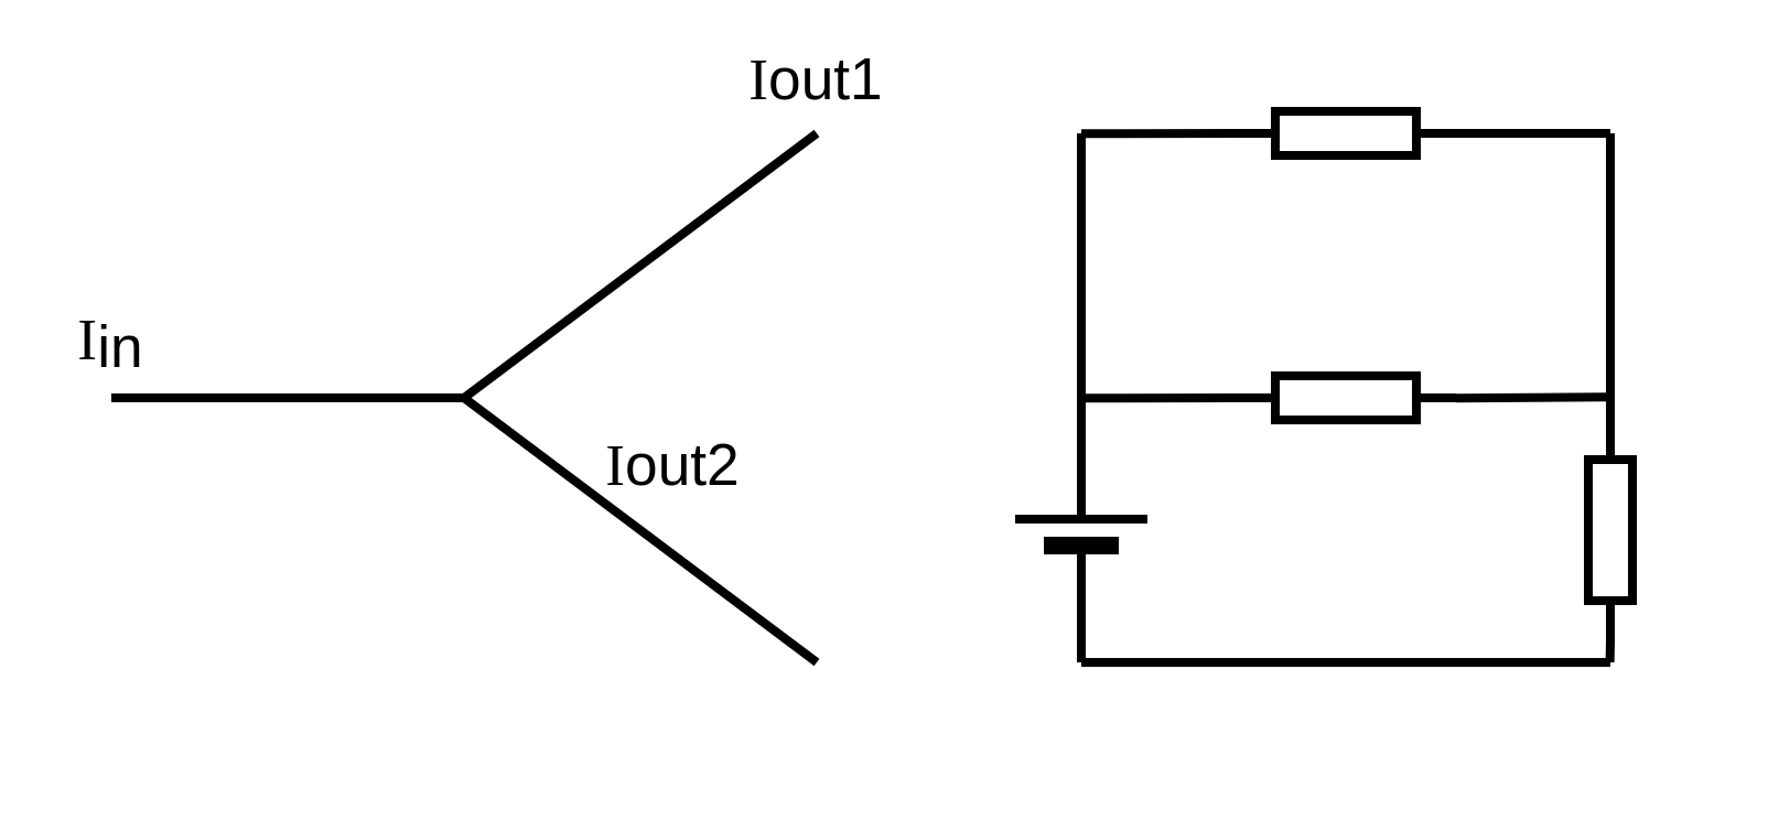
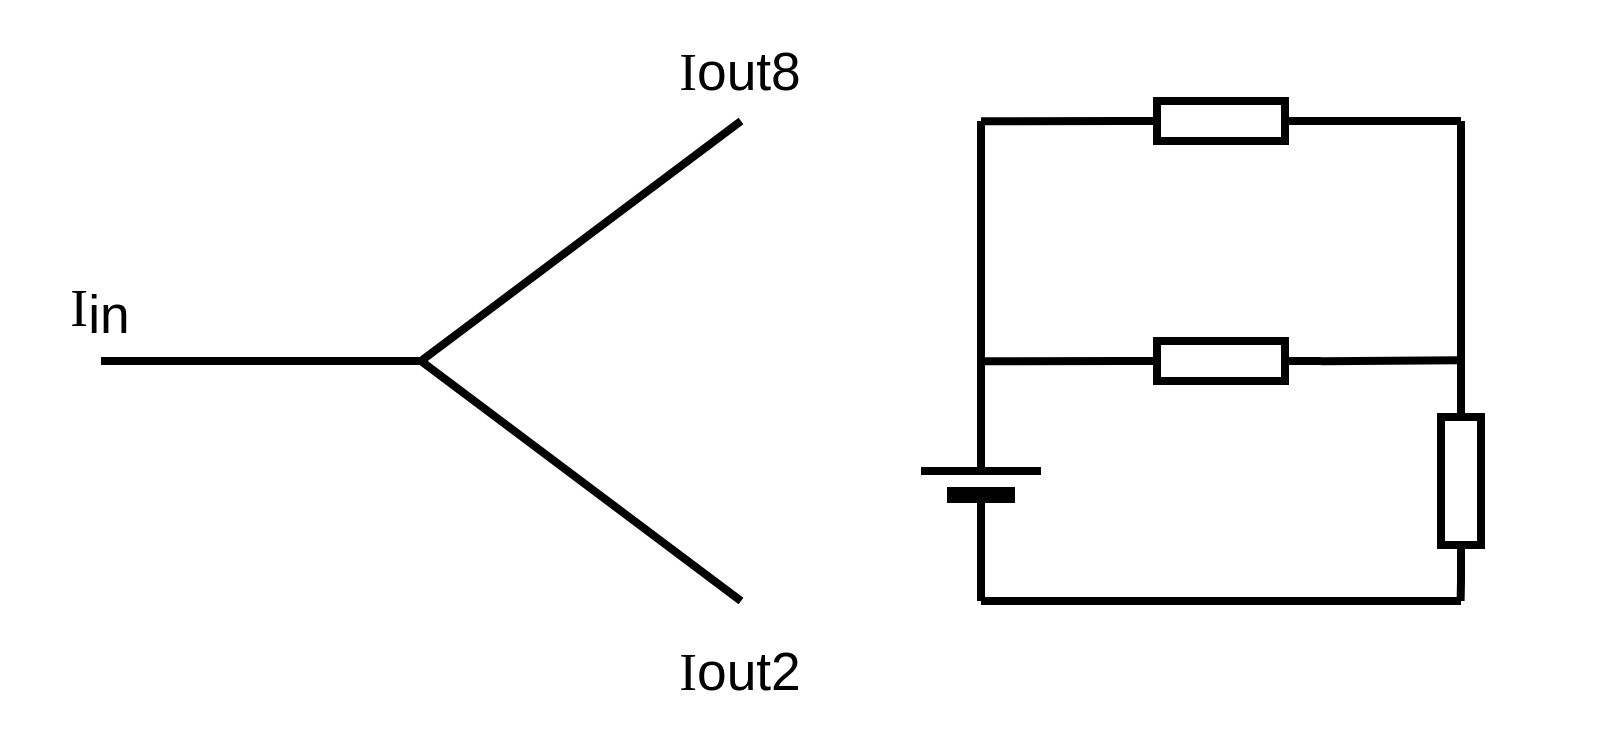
  <mxCell id="0" />
  <mxCell id="1" parent="0" />
  <mxCell id="2" value="" style="endArrow=none;html=1;rounded=0;strokeWidth=4;" edge="1" parent="1"><mxGeometry width="50" height="50" relative="1" as="geometry"><mxPoint x="210" y="180" as="sourcePoint" /><mxPoint x="50" y="180" as="targetPoint" /></mxGeometry></mxCell>
  <mxCell id="3" value="" style="endArrow=none;html=1;rounded=0;strokeWidth=4;" edge="1" parent="1"><mxGeometry width="50" height="50" relative="1" as="geometry"><mxPoint x="370" y="300" as="sourcePoint" /><mxPoint x="210" y="180" as="targetPoint" /></mxGeometry></mxCell>
  <mxCell id="4" value="" style="endArrow=none;html=1;rounded=0;strokeWidth=4;" edge="1" parent="1"><mxGeometry width="50" height="50" relative="1" as="geometry"><mxPoint x="370" y="60" as="sourcePoint" /><mxPoint x="210" y="180" as="targetPoint" /></mxGeometry></mxCell>
  <mxCell id="5" value="&lt;span style=&quot;font-size: 20pt ; font-family: &amp;#34;bitstream charter&amp;#34;&quot;&gt;I&lt;/span&gt;&lt;span style=&quot;font-size: 20pt ; font-family: &amp;#34;arial&amp;#34; ; vertical-align: sub&quot;&gt;in&lt;/span&gt;" style="text;html=1;strokeColor=none;fillColor=none;align=center;verticalAlign=middle;whiteSpace=wrap;rounded=0;" vertex="1" parent="1"><mxGeometry x="20" y="140" width="60" height="30" as="geometry" /></mxCell>
- <mxCell id="6" value="&lt;span style=&quot;font-size: 20pt ; font-family: &amp;#34;bitstream charter&amp;#34;&quot;&gt;I&lt;/span&gt;&lt;span style=&quot;font-size: 20pt&quot;&gt;&lt;font face=&quot;arial&quot;&gt;out1&lt;/font&gt;&lt;/span&gt;" style="text;html=1;strokeColor=none;fillColor=none;align=center;verticalAlign=middle;whiteSpace=wrap;rounded=0;" vertex="1" parent="1"><mxGeometry x="340" y="20" width="60" height="30" as="geometry" /></mxCell>
- <mxCell id="7" value="&lt;span style=&quot;font-size: 20pt ; font-family: &amp;#34;bitstream charter&amp;#34;&quot;&gt;I&lt;/span&gt;&lt;span style=&quot;font-size: 20pt&quot;&gt;&lt;font face=&quot;arial&quot;&gt;out2&lt;/font&gt;&lt;/span&gt;" style="text;html=1;strokeColor=none;fillColor=none;align=center;verticalAlign=middle;whiteSpace=wrap;rounded=0;" vertex="1" parent="1"><mxGeometry x="275" y="195" width="60" height="30" as="geometry" /></mxCell>
+ <mxCell id="6" value="&lt;span style=&quot;font-size: 20pt ; font-family: &amp;#34;bitstream charter&amp;#34;&quot;&gt;I&lt;/span&gt;&lt;span style=&quot;font-size: 20pt&quot;&gt;&lt;font face=&quot;arial&quot;&gt;out8&lt;/font&gt;&lt;/span&gt;" style="text;html=1;strokeColor=none;fillColor=none;align=center;verticalAlign=middle;whiteSpace=wrap;rounded=0;" vertex="1" parent="1"><mxGeometry x="340" y="20" width="60" height="30" as="geometry" /></mxCell>
+ <mxCell id="7" value="&lt;span style=&quot;font-size: 20pt ; font-family: &amp;#34;bitstream charter&amp;#34;&quot;&gt;I&lt;/span&gt;&lt;span style=&quot;font-size: 20pt&quot;&gt;&lt;font face=&quot;arial&quot;&gt;out2&lt;/font&gt;&lt;/span&gt;" style="text;html=1;strokeColor=none;fillColor=none;align=center;verticalAlign=middle;whiteSpace=wrap;rounded=0;" vertex="1" parent="1"><mxGeometry x="340" y="320" width="60" height="30" as="geometry" /></mxCell>
  <mxCell id="8" value="" style="pointerEvents=1;verticalLabelPosition=bottom;shadow=0;dashed=0;align=center;html=1;verticalAlign=top;shape=mxgraph.electrical.resistors.resistor_1;strokeWidth=4;rotation=-180;" vertex="1" parent="1"><mxGeometry x="560" y="50" width="100" height="20" as="geometry" /></mxCell>
  <mxCell id="9" value="" style="verticalLabelPosition=bottom;shadow=0;dashed=0;align=center;fillColor=#000000;html=1;verticalAlign=top;strokeWidth=4;shape=mxgraph.electrical.miscellaneous.monocell_battery;rotation=-90;" vertex="1" parent="1"><mxGeometry x="440" y="210" width="100" height="60" as="geometry" /></mxCell>
  <mxCell id="10" value="" style="endArrow=none;html=1;rounded=0;strokeWidth=4;" edge="1" parent="1"><mxGeometry width="50" height="50" relative="1" as="geometry"><mxPoint x="730" y="300" as="sourcePoint" /><mxPoint x="490" y="300" as="targetPoint" /></mxGeometry></mxCell>
  <mxCell id="11" value="" style="pointerEvents=1;verticalLabelPosition=bottom;shadow=0;dashed=0;align=center;html=1;verticalAlign=top;shape=mxgraph.electrical.resistors.resistor_1;strokeWidth=4;rotation=90;" vertex="1" parent="1"><mxGeometry x="680" y="230" width="100" height="20" as="geometry" /></mxCell>
  <mxCell id="12" value="" style="pointerEvents=1;verticalLabelPosition=bottom;shadow=0;dashed=0;align=center;html=1;verticalAlign=top;shape=mxgraph.electrical.resistors.resistor_1;strokeWidth=4;" vertex="1" parent="1"><mxGeometry x="560" y="170" width="100" height="20" as="geometry" /></mxCell>
  <mxCell id="13" value="" style="endArrow=none;html=1;rounded=0;strokeWidth=4;entryX=0;entryY=0.5;entryDx=0;entryDy=0;entryPerimeter=0;" edge="1" parent="1" target="8"><mxGeometry width="50" height="50" relative="1" as="geometry"><mxPoint x="730" y="60" as="sourcePoint" /><mxPoint x="670" y="40.41" as="targetPoint" /></mxGeometry></mxCell>
  <mxCell id="14" value="" style="endArrow=none;html=1;rounded=0;strokeWidth=4;" edge="1" parent="1"><mxGeometry width="50" height="50" relative="1" as="geometry"><mxPoint x="730" y="179.68" as="sourcePoint" /><mxPoint x="660" y="180.09" as="targetPoint" /></mxGeometry></mxCell>
  <mxCell id="15" value="" style="endArrow=none;html=1;rounded=0;strokeWidth=4;exitX=1;exitY=0.5;exitDx=0;exitDy=0;exitPerimeter=0;" edge="1" parent="1" source="8"><mxGeometry width="50" height="50" relative="1" as="geometry"><mxPoint x="540" y="40" as="sourcePoint" /><mxPoint x="490" y="60.09" as="targetPoint" /></mxGeometry></mxCell>
  <mxCell id="16" value="" style="endArrow=none;html=1;rounded=0;strokeWidth=4;exitX=0;exitY=0.5;exitDx=0;exitDy=0;exitPerimeter=0;" edge="1" parent="1" source="12"><mxGeometry width="50" height="50" relative="1" as="geometry"><mxPoint x="560" y="179.68" as="sourcePoint" /><mxPoint x="490" y="180.09" as="targetPoint" /></mxGeometry></mxCell>
  <mxCell id="17" value="" style="endArrow=none;html=1;rounded=0;strokeWidth=4;exitX=0;exitY=0.5;exitDx=0;exitDy=0;exitPerimeter=0;" edge="1" parent="1" source="11"><mxGeometry width="50" height="50" relative="1" as="geometry"><mxPoint x="770" y="99" as="sourcePoint" /><mxPoint x="730" y="60" as="targetPoint" /></mxGeometry></mxCell>
  <mxCell id="18" value="" style="endArrow=none;html=1;rounded=0;strokeWidth=4;" edge="1" parent="1" source="9"><mxGeometry width="50" height="50" relative="1" as="geometry"><mxPoint x="780" y="109" as="sourcePoint" /><mxPoint x="490" y="60" as="targetPoint" /></mxGeometry></mxCell>
  <mxCell id="19" value="" style="endArrow=none;html=1;rounded=0;strokeWidth=4;entryX=0;entryY=0.5;entryDx=0;entryDy=0;entryPerimeter=0;" edge="1" parent="1" target="9"><mxGeometry width="50" height="50" relative="1" as="geometry"><mxPoint x="490" y="300" as="sourcePoint" /><mxPoint x="720" y="119.41" as="targetPoint" /></mxGeometry></mxCell>
  <mxCell id="20" value="" style="endArrow=none;html=1;rounded=0;strokeWidth=4;entryX=1;entryY=0.5;entryDx=0;entryDy=0;entryPerimeter=0;" edge="1" parent="1" target="11"><mxGeometry width="50" height="50" relative="1" as="geometry"><mxPoint x="729.79" y="300" as="sourcePoint" /><mxPoint x="729.79" y="290" as="targetPoint" /></mxGeometry></mxCell>
